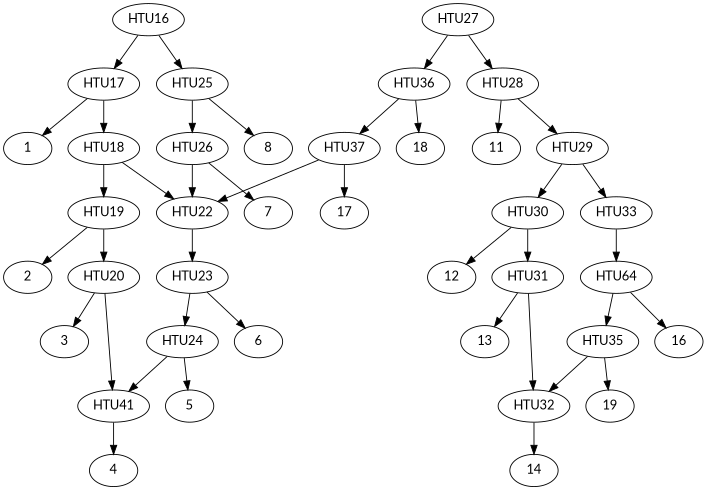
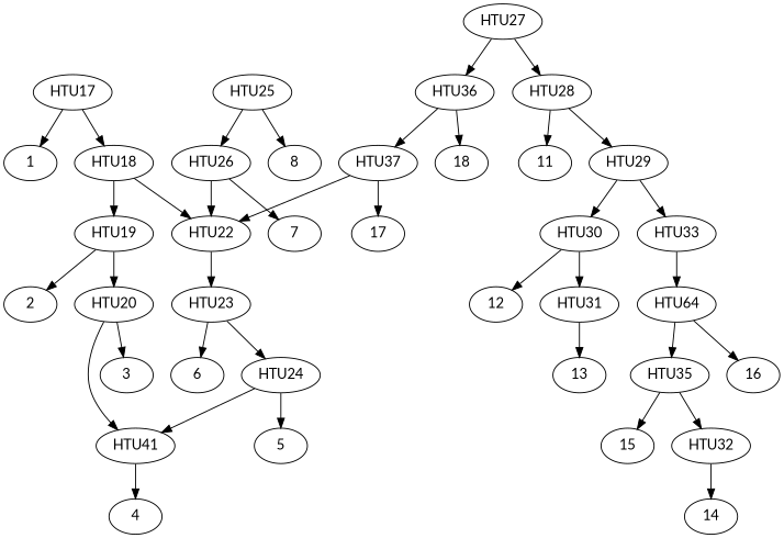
  digraph {
    fontname=Lato
    node [fontname=Lato]
    edge [fontname=Lato]
    n1 [label=1]
    n2 [label=2]
    n3 [label=3]
    n4 [label=4]
    n5 [label=5]
    n6 [label=6]
    n7 [label=7]
    n8 [label=8]
    n9 [label=11]
    n10 [label=12]
    n11 [label=13]
    n12 [label=14]
-   n13 [label=19]
+   n13 [label=15]
    n14 [label=16]
    n15 [label=17]
    n16 [label=18]
-   n17 [label=HTU16]
    n18 [label=HTU17]
    n19 [label=HTU25]
    n20 [label=HTU18]
    n21 [label=HTU26]
    n22 [label=HTU19]
    n23 [label=HTU22]
    n24 [label=HTU20]
    n25 [label=HTU23]
    n26 [label=HTU41]
    n27 [label=HTU24]
    n28 [label=HTU27]
    n29 [label=HTU28]
    n30 [label=HTU36]
    n31 [label=HTU29]
    n32 [label=HTU37]
    n33 [label=HTU30]
    n34 [label=HTU33]
    n35 [label=HTU31]
    n36 [label=HTU64]
    n37 [label=HTU32]
    n38 [label=HTU35]
-   n17 -> n18
-   n17 -> n19
    n18 -> n1
    n18 -> n20
    n19 -> n8
    n19 -> n21
    n20 -> n22
    n20 -> n23
    n21 -> n7
    n21 -> n23
    n22 -> n2
    n22 -> n24
    n23 -> n25
    n24 -> n3
    n24 -> n26
    n25 -> n6
    n25 -> n27
    n26 -> n4
    n27 -> n5
    n27 -> n26
    n28 -> n29
    n28 -> n30
    n29 -> n9
    n29 -> n31
    n30 -> n16
    n30 -> n32
    n31 -> n33
    n31 -> n34
    n32 -> n15
    n32 -> n23
    n33 -> n10
    n33 -> n35
    n34 -> n36
    n35 -> n11
-   n35 -> n37
    n36 -> n14
    n36 -> n38
    n37 -> n12
    n38 -> n13
    n38 -> n37
  }
